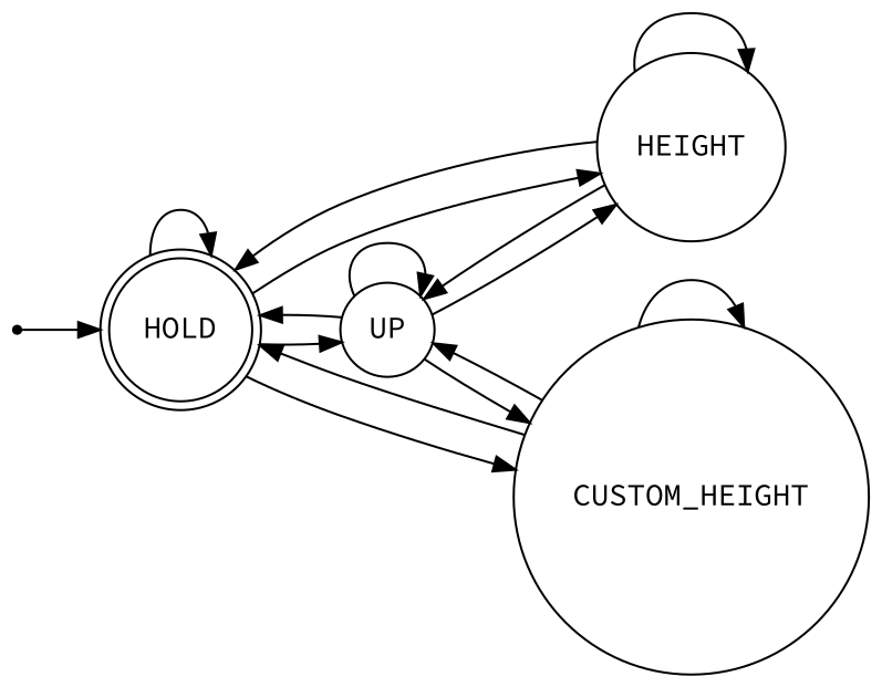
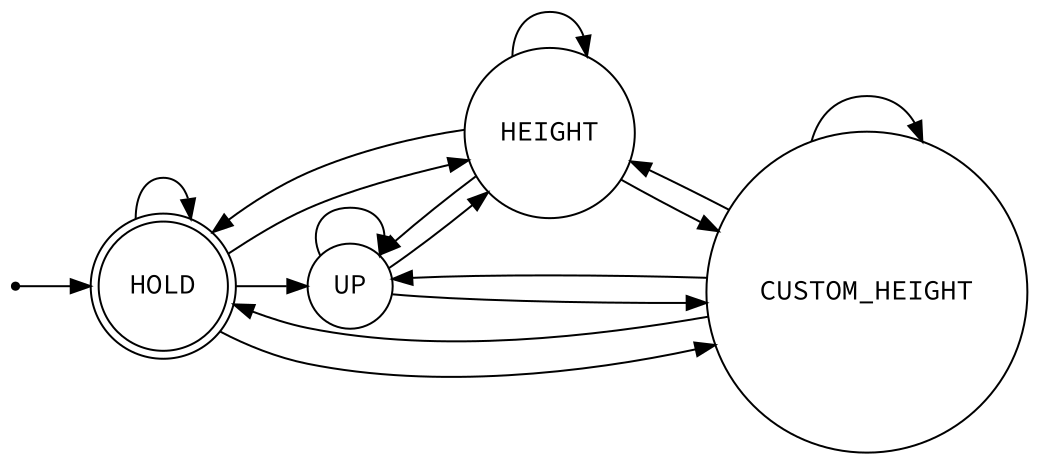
  digraph {
    fontname="Source Code Pro"
    rankdir=LR
    node [fontname="Source Code Pro" shape=circle]
    edge [fontname="Source Code Pro"]
    HOLD [shape=doublecircle]
    UP
    n3 [label=HEIGHT]
    CUSTOM_HEIGHT
    ENTRY [shape=point]
    HOLD -> HOLD
    HOLD -> UP
    HOLD -> n3
    HOLD -> CUSTOM_HEIGHT
-   UP -> HOLD
    UP -> UP
    UP -> n3
    UP -> CUSTOM_HEIGHT
    n3 -> HOLD
    n3 -> UP
    n3 -> n3
+   n3 -> CUSTOM_HEIGHT
    CUSTOM_HEIGHT -> HOLD
    CUSTOM_HEIGHT -> UP
+   CUSTOM_HEIGHT -> n3
    CUSTOM_HEIGHT -> CUSTOM_HEIGHT
    ENTRY -> HOLD
  }
